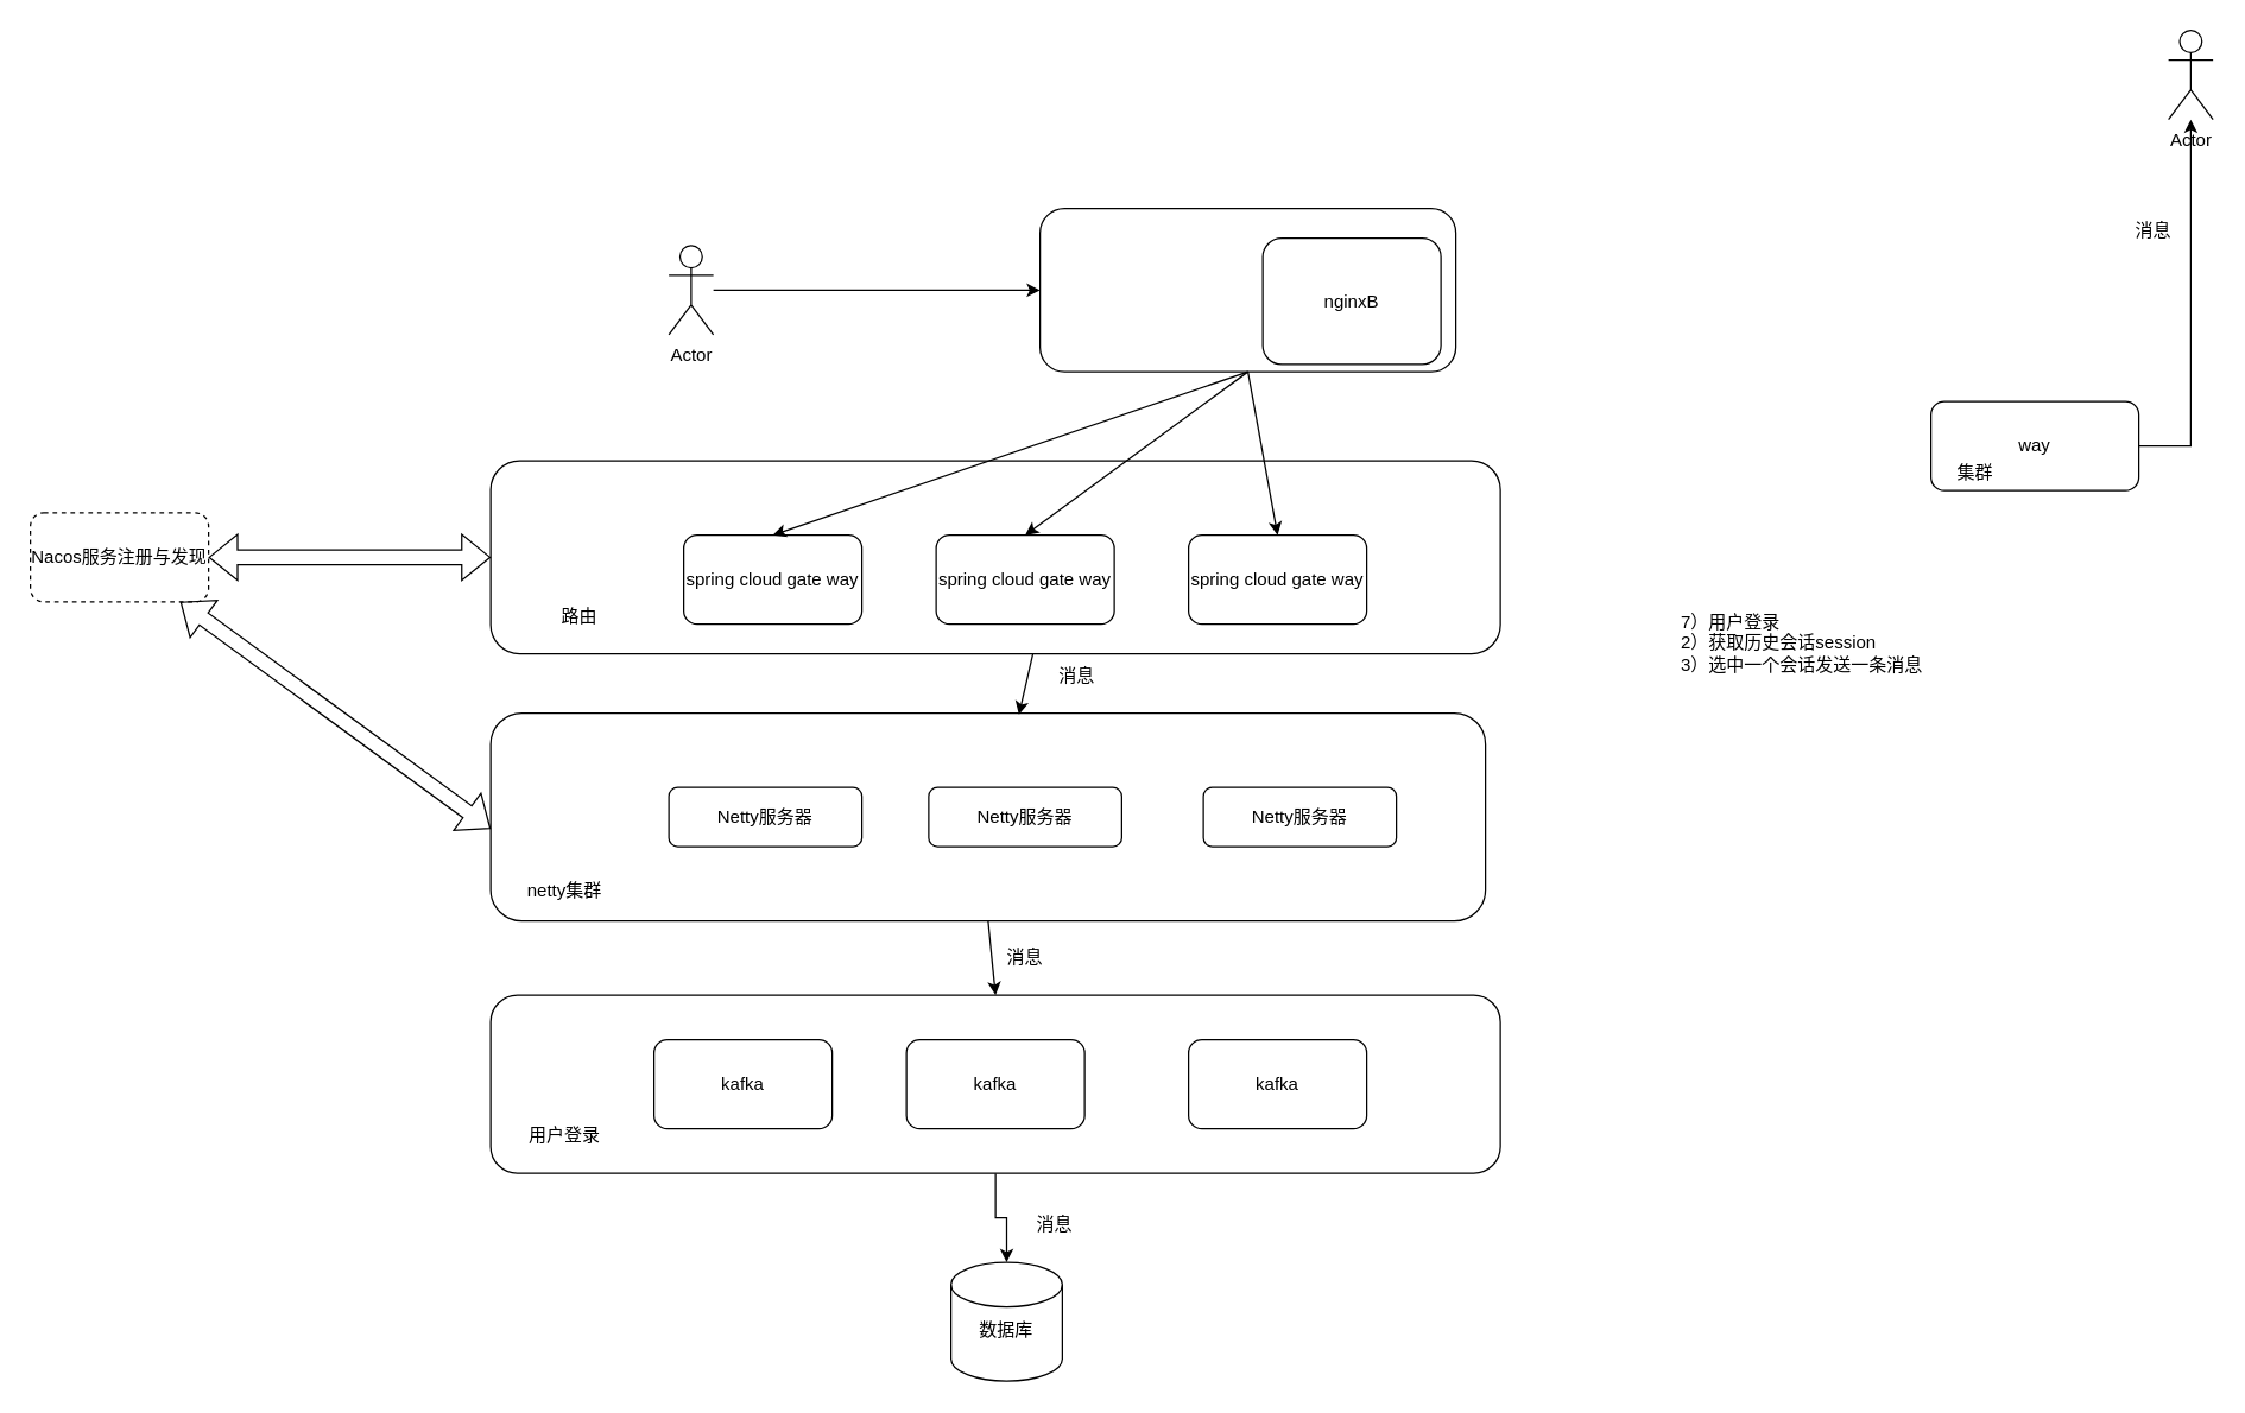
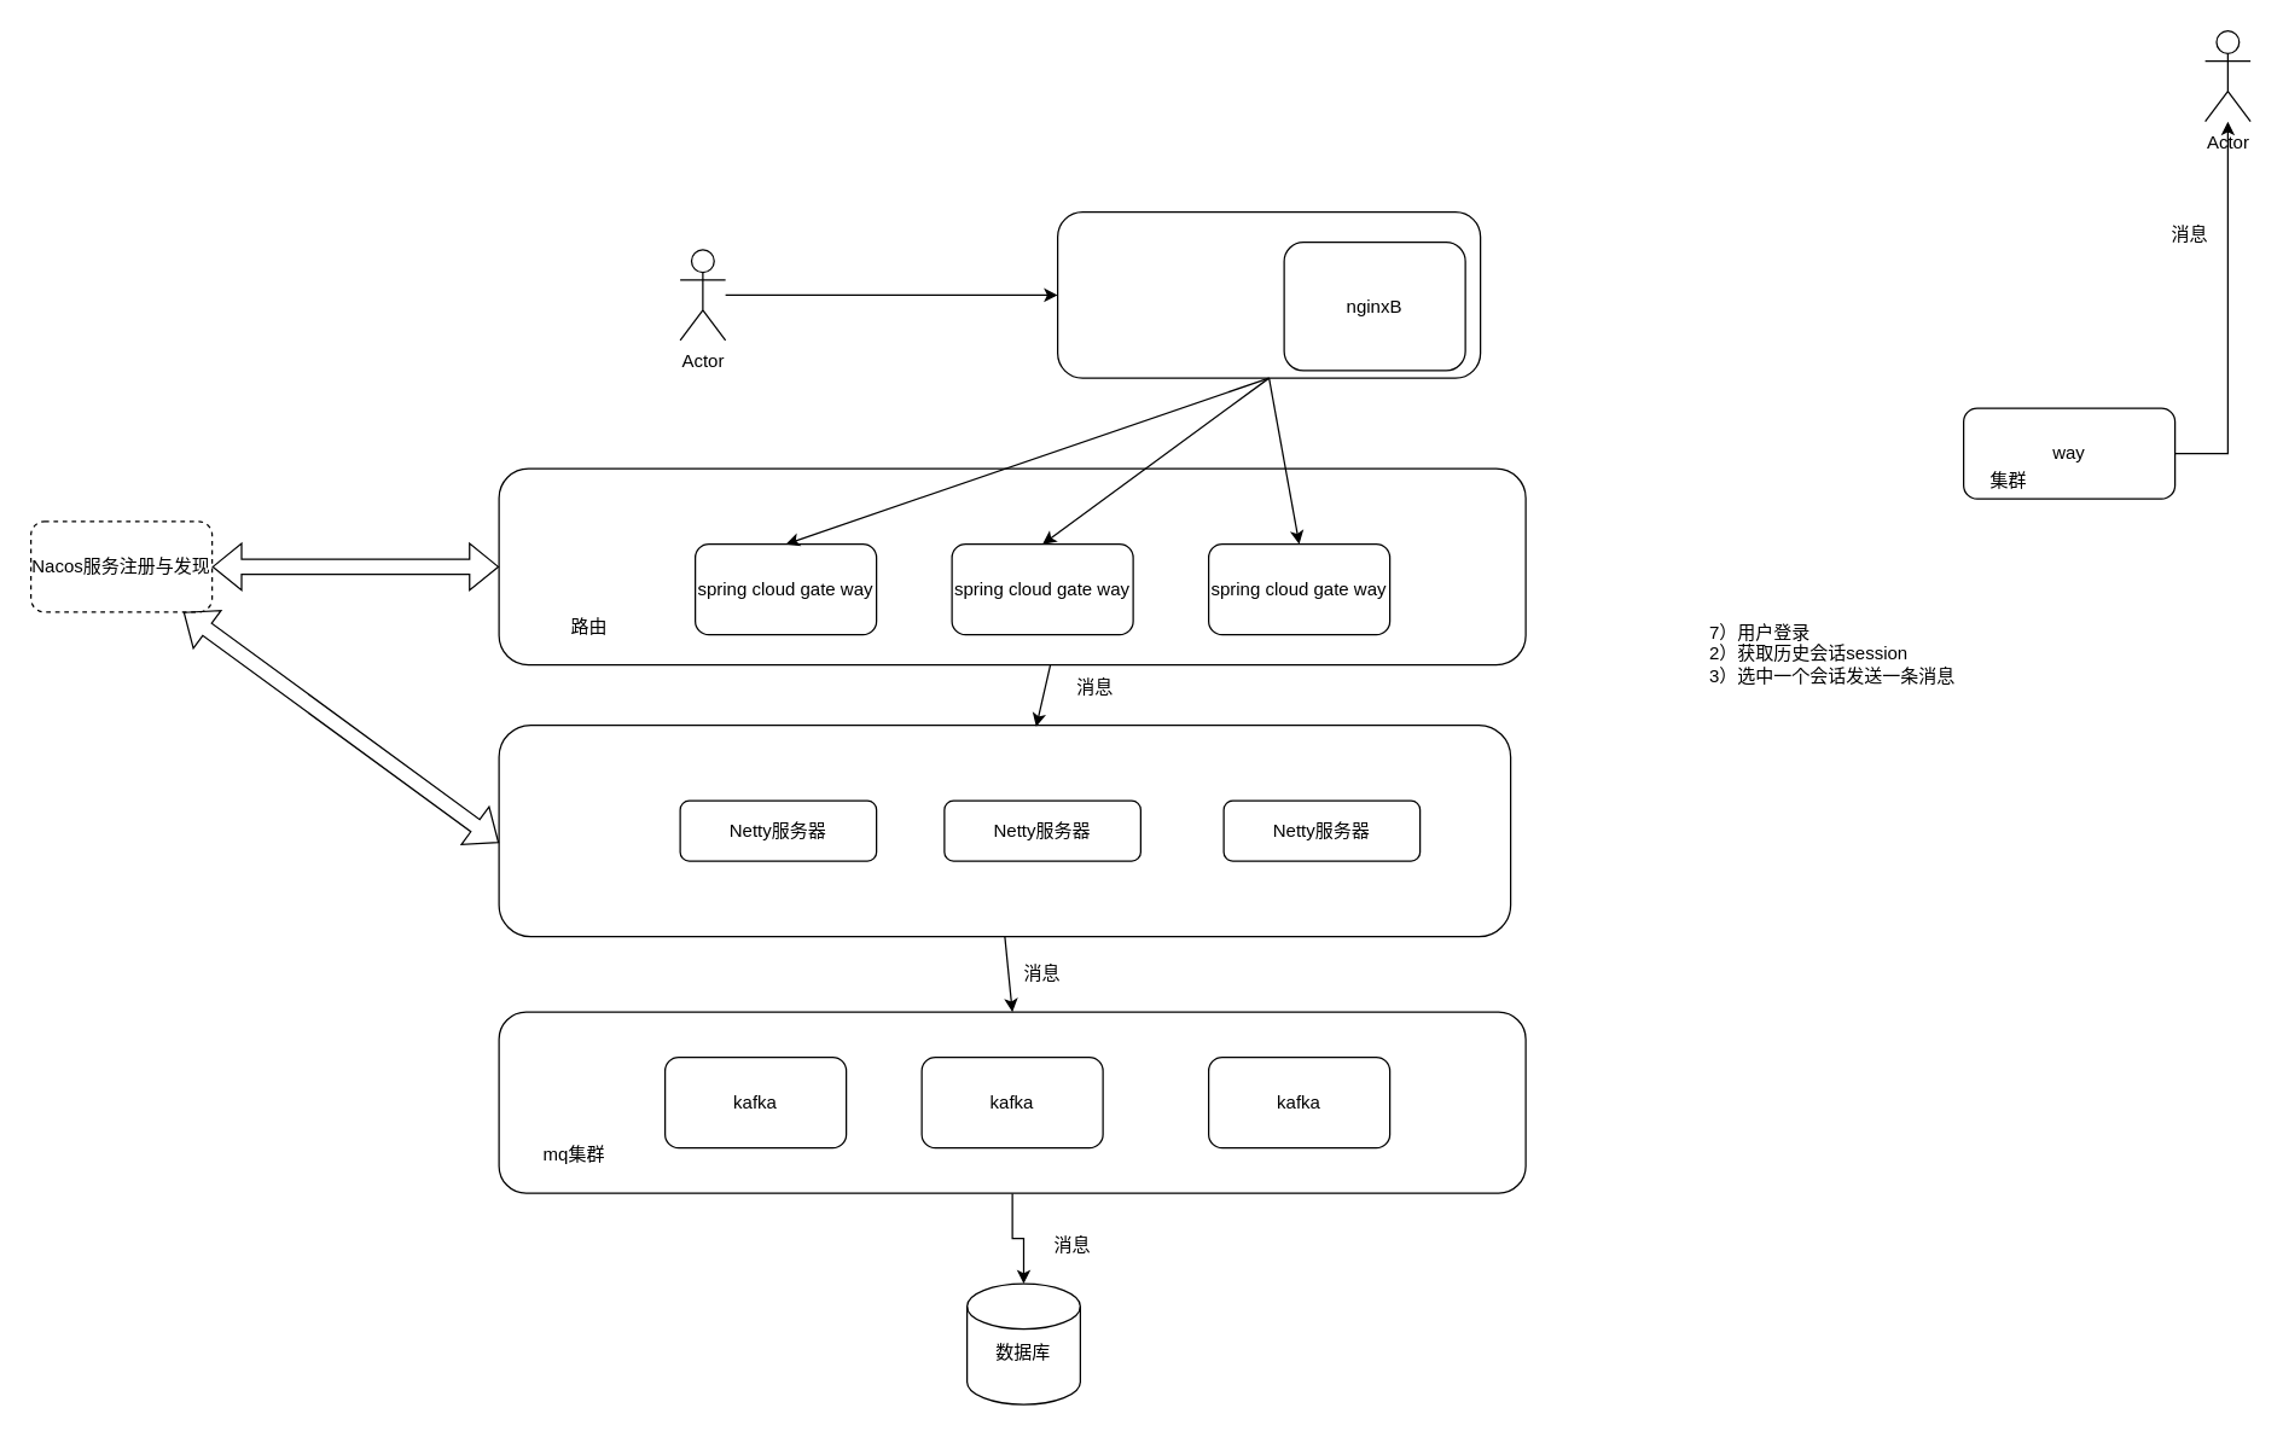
  <mxCell id="0" />
  <mxCell id="1" parent="0" />
  <mxCell id="2" value="" style="edgeStyle=orthogonalEdgeStyle;rounded=0;orthogonalLoop=1;jettySize=auto;html=1;" edge="1" parent="1" source="3" target="25"><mxGeometry relative="1" as="geometry" /></mxCell>
  <mxCell id="3" value="" style="rounded=1;whiteSpace=wrap;html=1;" vertex="1" parent="1"><mxGeometry x="330" y="670" width="680" height="120" as="geometry" /></mxCell>
  <mxCell id="4" value="" style="rounded=1;whiteSpace=wrap;html=1;" vertex="1" parent="1"><mxGeometry x="330" y="310" width="680" height="130" as="geometry" /></mxCell>
  <mxCell id="5" value="" style="rounded=1;whiteSpace=wrap;html=1;" vertex="1" parent="1"><mxGeometry x="330" y="480" width="670" height="140" as="geometry" /></mxCell>
  <mxCell id="6" style="edgeStyle=orthogonalEdgeStyle;rounded=0;orthogonalLoop=1;jettySize=auto;html=1;entryX=0;entryY=0.5;entryDx=0;entryDy=0;" edge="1" parent="1" source="7" target="9"><mxGeometry relative="1" as="geometry" /></mxCell>
  <mxCell id="7" value="Actor" style="shape=umlActor;verticalLabelPosition=bottom;verticalAlign=top;html=1;outlineConnect=0;" vertex="1" parent="1"><mxGeometry x="450" y="165" width="30" height="60" as="geometry" /></mxCell>
  <mxCell id="8" value="Actor" style="shape=umlActor;verticalLabelPosition=bottom;verticalAlign=top;html=1;outlineConnect=0;" vertex="1" parent="1"><mxGeometry x="1460" y="20" width="30" height="60" as="geometry" /></mxCell>
  <mxCell id="9" value="" style="rounded=1;whiteSpace=wrap;html=1;" vertex="1" parent="1"><mxGeometry x="700" y="140" width="280" height="110" as="geometry" /></mxCell>
  <mxCell id="10" value="nginxB" style="rounded=1;whiteSpace=wrap;html=1;" vertex="1" parent="1"><mxGeometry x="850" y="160" width="120" height="85" as="geometry" /></mxCell>
  <mxCell id="11" value="spring cloud gate way" style="whiteSpace=wrap;html=1;rounded=1;" vertex="1" parent="1"><mxGeometry x="460" y="360" width="120" height="60" as="geometry" /></mxCell>
  <mxCell id="12" value="spring cloud gate way" style="whiteSpace=wrap;html=1;rounded=1;" vertex="1" parent="1"><mxGeometry x="800" y="360" width="120" height="60" as="geometry" /></mxCell>
  <mxCell id="13" value="" style="endArrow=classic;html=1;rounded=0;exitX=0.5;exitY=1;exitDx=0;exitDy=0;entryX=0.5;entryY=0;entryDx=0;entryDy=0;" edge="1" parent="1" source="9" target="12"><mxGeometry width="50" height="50" relative="1" as="geometry"><mxPoint x="1080" y="260" as="sourcePoint" /><mxPoint x="1130" y="210" as="targetPoint" /></mxGeometry></mxCell>
  <mxCell id="14" value="" style="endArrow=classic;html=1;rounded=0;entryX=0.5;entryY=0;entryDx=0;entryDy=0;" edge="1" parent="1" target="11"><mxGeometry width="50" height="50" relative="1" as="geometry"><mxPoint x="840" y="250" as="sourcePoint" /><mxPoint x="890" y="200" as="targetPoint" /></mxGeometry></mxCell>
  <mxCell id="15" value="spring cloud gate way" style="whiteSpace=wrap;html=1;rounded=1;" vertex="1" parent="1"><mxGeometry x="630" y="360" width="120" height="60" as="geometry" /></mxCell>
  <mxCell id="16" value="" style="endArrow=classic;html=1;rounded=0;exitX=0.5;exitY=1;exitDx=0;exitDy=0;entryX=0.5;entryY=0;entryDx=0;entryDy=0;" edge="1" parent="1" source="9" target="15"><mxGeometry width="50" height="50" relative="1" as="geometry"><mxPoint x="1050" y="260" as="sourcePoint" /><mxPoint x="1100" y="210" as="targetPoint" /></mxGeometry></mxCell>
  <mxCell id="17" value="Netty服务器" style="rounded=1;whiteSpace=wrap;html=1;" vertex="1" parent="1"><mxGeometry x="450" y="530" width="130" height="40" as="geometry" /></mxCell>
  <mxCell id="18" value="Netty服务器" style="rounded=1;whiteSpace=wrap;html=1;" vertex="1" parent="1"><mxGeometry x="810" y="530" width="130" height="40" as="geometry" /></mxCell>
  <mxCell id="19" value="Netty服务器" style="rounded=1;whiteSpace=wrap;html=1;" vertex="1" parent="1"><mxGeometry x="625" y="530" width="130" height="40" as="geometry" /></mxCell>
- <mxCell id="20" value="netty集群" style="text;html=1;align=center;verticalAlign=middle;whiteSpace=wrap;rounded=0;" vertex="1" parent="1"><mxGeometry x="350" y="585" width="60" height="30" as="geometry" /></mxCell>
  <mxCell id="21" value="Nacos服务注册与发现" style="rounded=1;whiteSpace=wrap;html=1;dashed=1;" vertex="1" parent="1"><mxGeometry x="20" y="345" width="120" height="60" as="geometry" /></mxCell>
  <mxCell id="22" value="" style="shape=flexArrow;endArrow=classic;startArrow=classic;html=1;rounded=0;entryX=0;entryY=0.557;entryDx=0;entryDy=0;entryPerimeter=0;" edge="1" parent="1" source="21" target="5"><mxGeometry width="100" height="100" relative="1" as="geometry"><mxPoint x="520" y="470" as="sourcePoint" /><mxPoint x="620" y="370" as="targetPoint" /></mxGeometry></mxCell>
  <mxCell id="23" value="路由" style="text;html=1;align=center;verticalAlign=middle;whiteSpace=wrap;rounded=0;" vertex="1" parent="1"><mxGeometry x="350" y="400" width="80" height="30" as="geometry" /></mxCell>
  <mxCell id="24" value="" style="shape=flexArrow;endArrow=classic;startArrow=classic;html=1;rounded=0;entryX=0;entryY=0.5;entryDx=0;entryDy=0;exitX=1;exitY=0.5;exitDx=0;exitDy=0;" edge="1" parent="1" source="21" target="4"><mxGeometry width="100" height="100" relative="1" as="geometry"><mxPoint x="150" y="182" as="sourcePoint" /><mxPoint x="293" y="340" as="targetPoint" /></mxGeometry></mxCell>
  <mxCell id="25" value="数据库&lt;div&gt;&lt;br&gt;&lt;/div&gt;" style="shape=cylinder3;whiteSpace=wrap;html=1;boundedLbl=1;backgroundOutline=1;size=15;" vertex="1" parent="1"><mxGeometry x="640" y="850" width="75" height="80" as="geometry" /></mxCell>
  <mxCell id="26" value="kafka" style="rounded=1;whiteSpace=wrap;html=1;" vertex="1" parent="1"><mxGeometry x="440" y="700" width="120" height="60" as="geometry" /></mxCell>
  <mxCell id="27" value="kafka" style="rounded=1;whiteSpace=wrap;html=1;" vertex="1" parent="1"><mxGeometry x="610" y="700" width="120" height="60" as="geometry" /></mxCell>
  <mxCell id="28" value="kafka" style="rounded=1;whiteSpace=wrap;html=1;" vertex="1" parent="1"><mxGeometry x="800" y="700" width="120" height="60" as="geometry" /></mxCell>
- <mxCell id="29" value="用户登录" style="text;html=1;align=center;verticalAlign=middle;whiteSpace=wrap;rounded=0;" vertex="1" parent="1"><mxGeometry x="350" y="750" width="60" height="30" as="geometry" /></mxCell>
+ <mxCell id="29" value="mq集群" style="text;html=1;align=center;verticalAlign=middle;whiteSpace=wrap;rounded=0;" vertex="1" parent="1"><mxGeometry x="350" y="750" width="60" height="30" as="geometry" /></mxCell>
  <mxCell id="30" value="" style="endArrow=classic;html=1;rounded=0;exitX=0.5;exitY=1;exitDx=0;exitDy=0;entryX=0.5;entryY=0;entryDx=0;entryDy=0;" edge="1" parent="1" source="5" target="3"><mxGeometry width="50" height="50" relative="1" as="geometry"><mxPoint x="530" y="560" as="sourcePoint" /><mxPoint x="580" y="510" as="targetPoint" /></mxGeometry></mxCell>
  <mxCell id="31" value="" style="endArrow=classic;html=1;rounded=0;exitX=0.537;exitY=1;exitDx=0;exitDy=0;exitPerimeter=0;entryX=0.531;entryY=0.007;entryDx=0;entryDy=0;entryPerimeter=0;" edge="1" parent="1" source="4" target="5"><mxGeometry width="50" height="50" relative="1" as="geometry"><mxPoint x="530" y="560" as="sourcePoint" /><mxPoint x="580" y="510" as="targetPoint" /></mxGeometry></mxCell>
  <mxCell id="32" style="edgeStyle=orthogonalEdgeStyle;rounded=0;orthogonalLoop=1;jettySize=auto;html=1;" edge="1" parent="1" source="33" target="8"><mxGeometry relative="1" as="geometry" /></mxCell>
  <mxCell id="33" value="way" style="rounded=1;whiteSpace=wrap;html=1;" vertex="1" parent="1"><mxGeometry x="1300" y="270" width="140" height="60" as="geometry" /></mxCell>
  <mxCell id="34" value="集群&lt;div&gt;&lt;br&gt;&lt;/div&gt;" style="text;html=1;align=center;verticalAlign=middle;whiteSpace=wrap;rounded=0;" vertex="1" parent="1"><mxGeometry x="1300" y="310" width="60" height="30" as="geometry" /></mxCell>
  <mxCell id="35" value="消息" style="text;html=1;align=center;verticalAlign=middle;whiteSpace=wrap;rounded=0;" vertex="1" parent="1"><mxGeometry x="695" y="440" width="60" height="30" as="geometry" /></mxCell>
  <mxCell id="36" value="消息" style="text;html=1;align=center;verticalAlign=middle;whiteSpace=wrap;rounded=0;" vertex="1" parent="1"><mxGeometry x="660" y="630" width="60" height="30" as="geometry" /></mxCell>
  <mxCell id="37" value="消息" style="text;html=1;align=center;verticalAlign=middle;whiteSpace=wrap;rounded=0;" vertex="1" parent="1"><mxGeometry x="680" y="810" width="60" height="30" as="geometry" /></mxCell>
  <mxCell id="38" value="消息" style="text;html=1;align=center;verticalAlign=middle;whiteSpace=wrap;rounded=0;" vertex="1" parent="1"><mxGeometry x="1420" y="140" width="60" height="30" as="geometry" /></mxCell>
  <mxCell id="39" value="&lt;h1 style=&quot;margin-top: 0px;&quot;&gt;&lt;br&gt;&lt;/h1&gt;&lt;div&gt;7）用户登录&lt;/div&gt;&lt;div&gt;2）获取历史会话session&lt;/div&gt;&lt;div&gt;3）选中一个会话发送一条消息&lt;/div&gt;" style="text;html=1;whiteSpace=wrap;overflow=hidden;rounded=0;" vertex="1" parent="1"><mxGeometry x="1130" y="360" width="180" height="120" as="geometry" /></mxCell>
